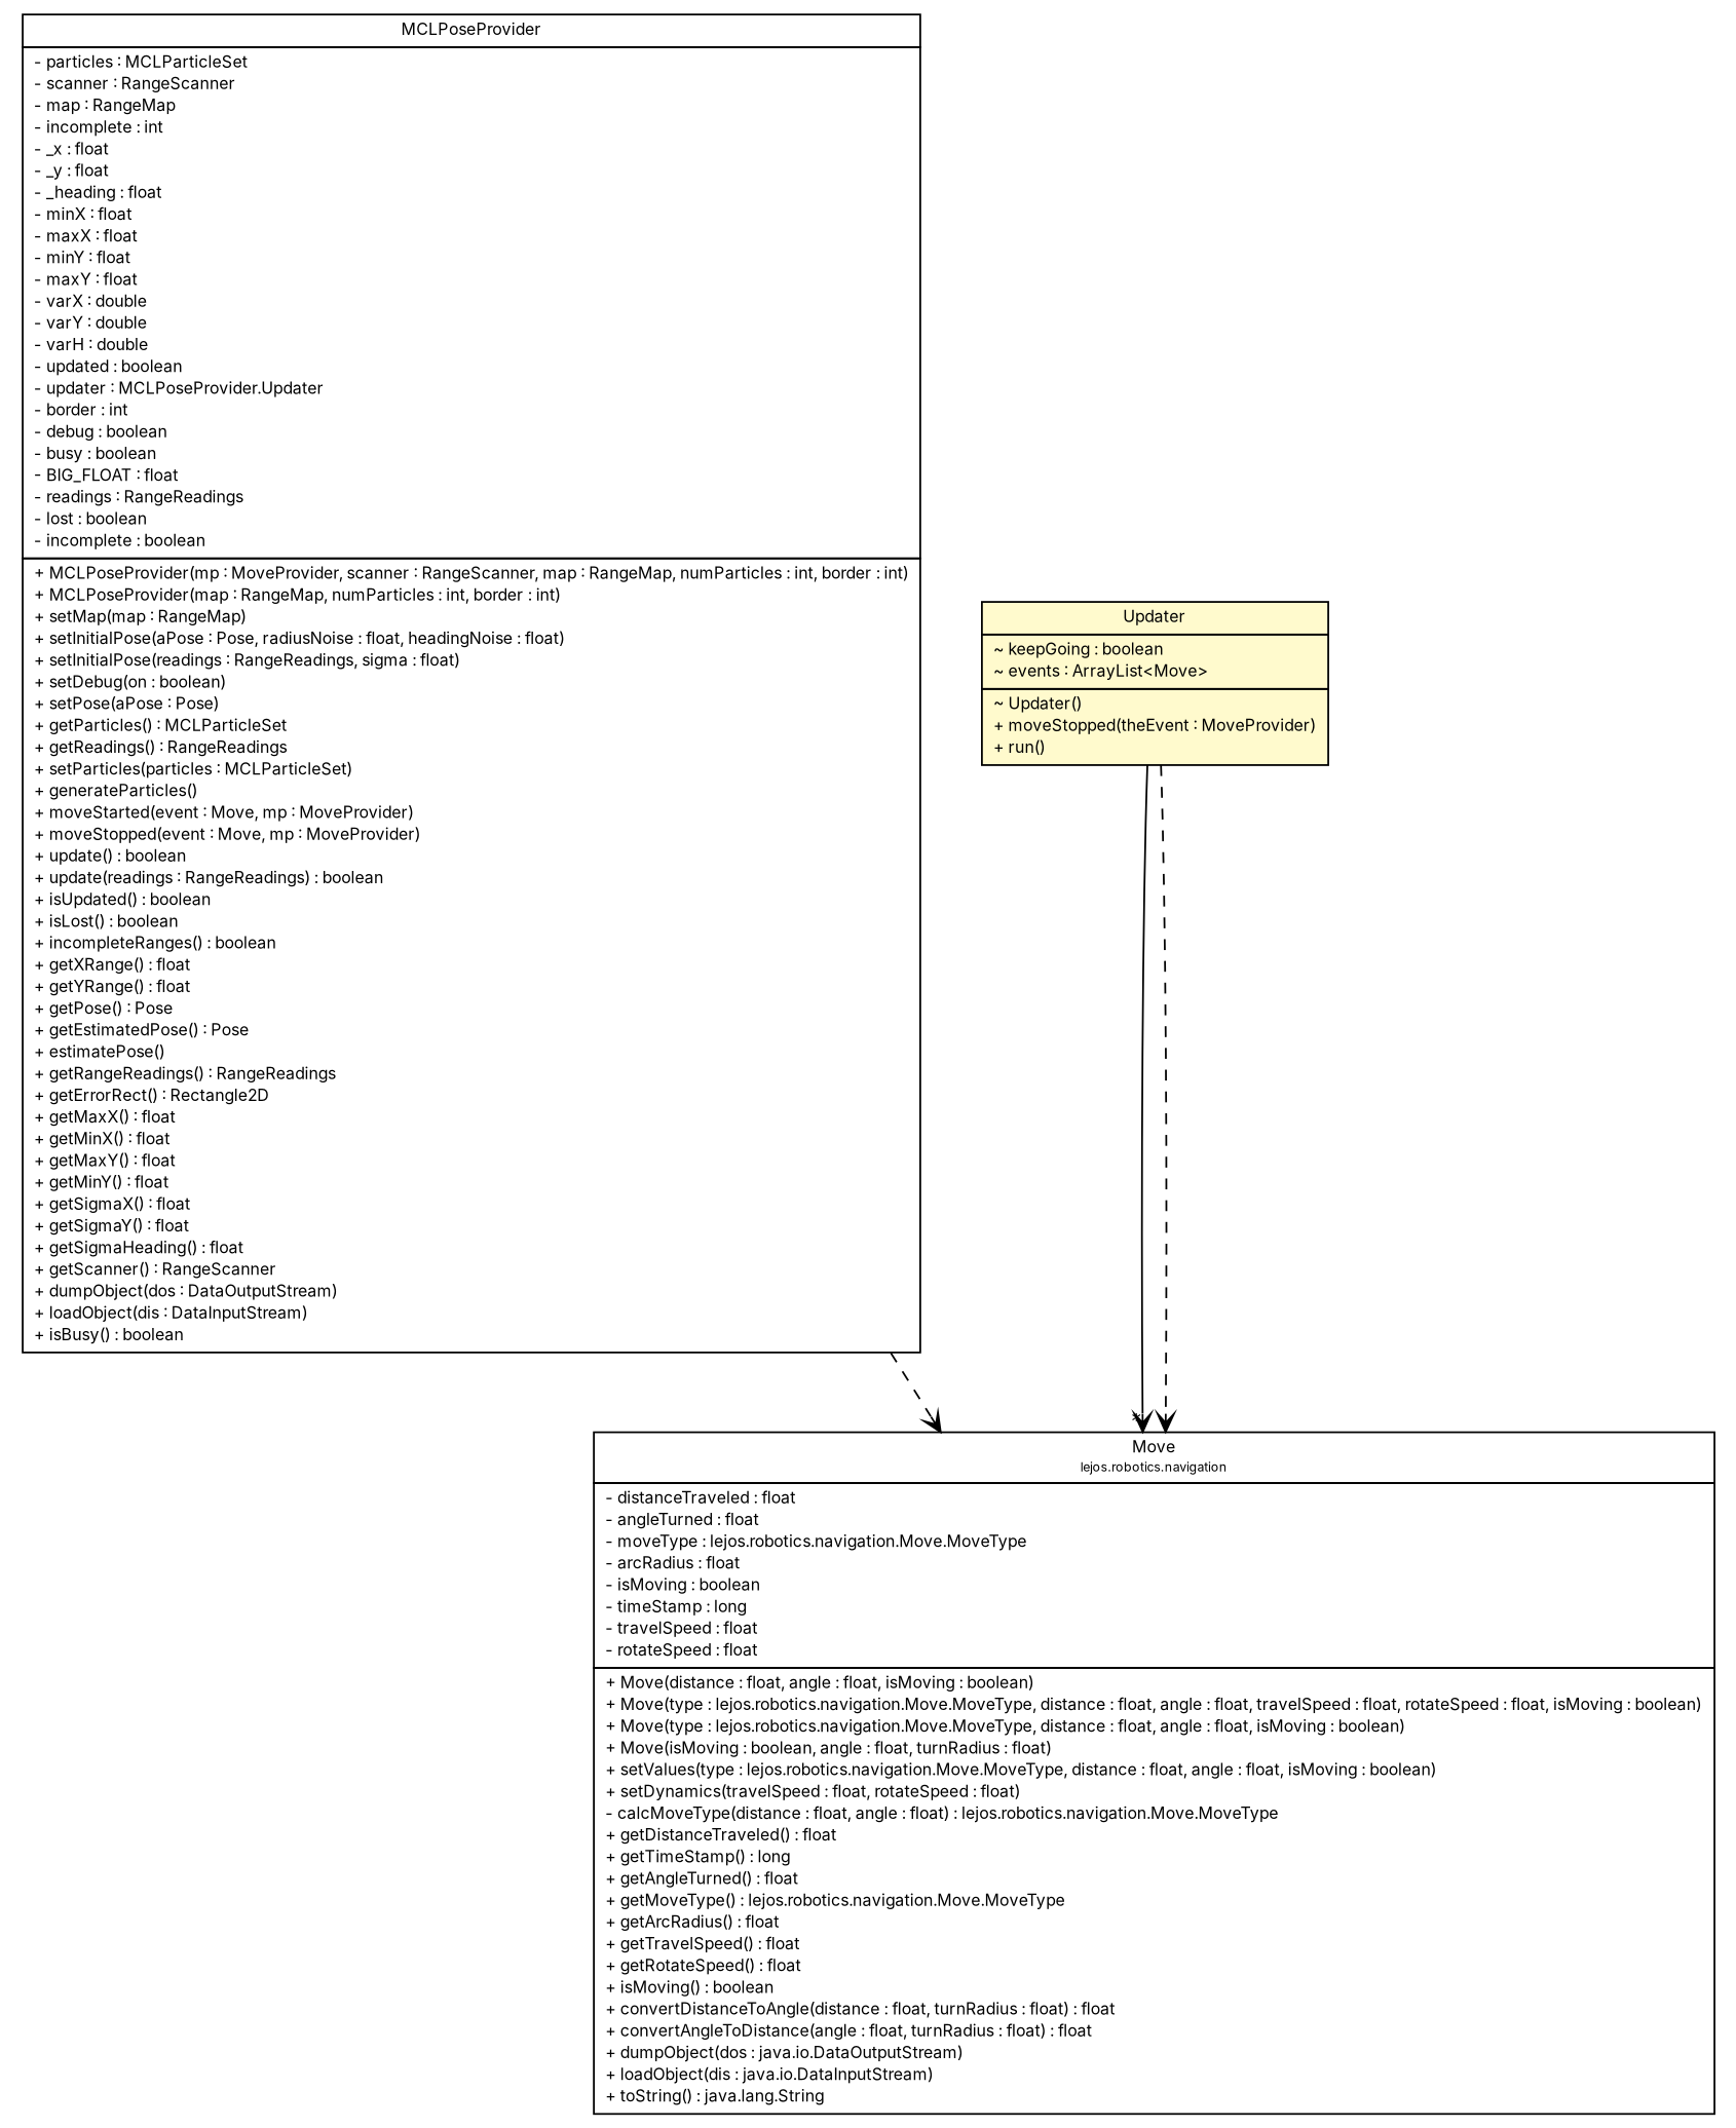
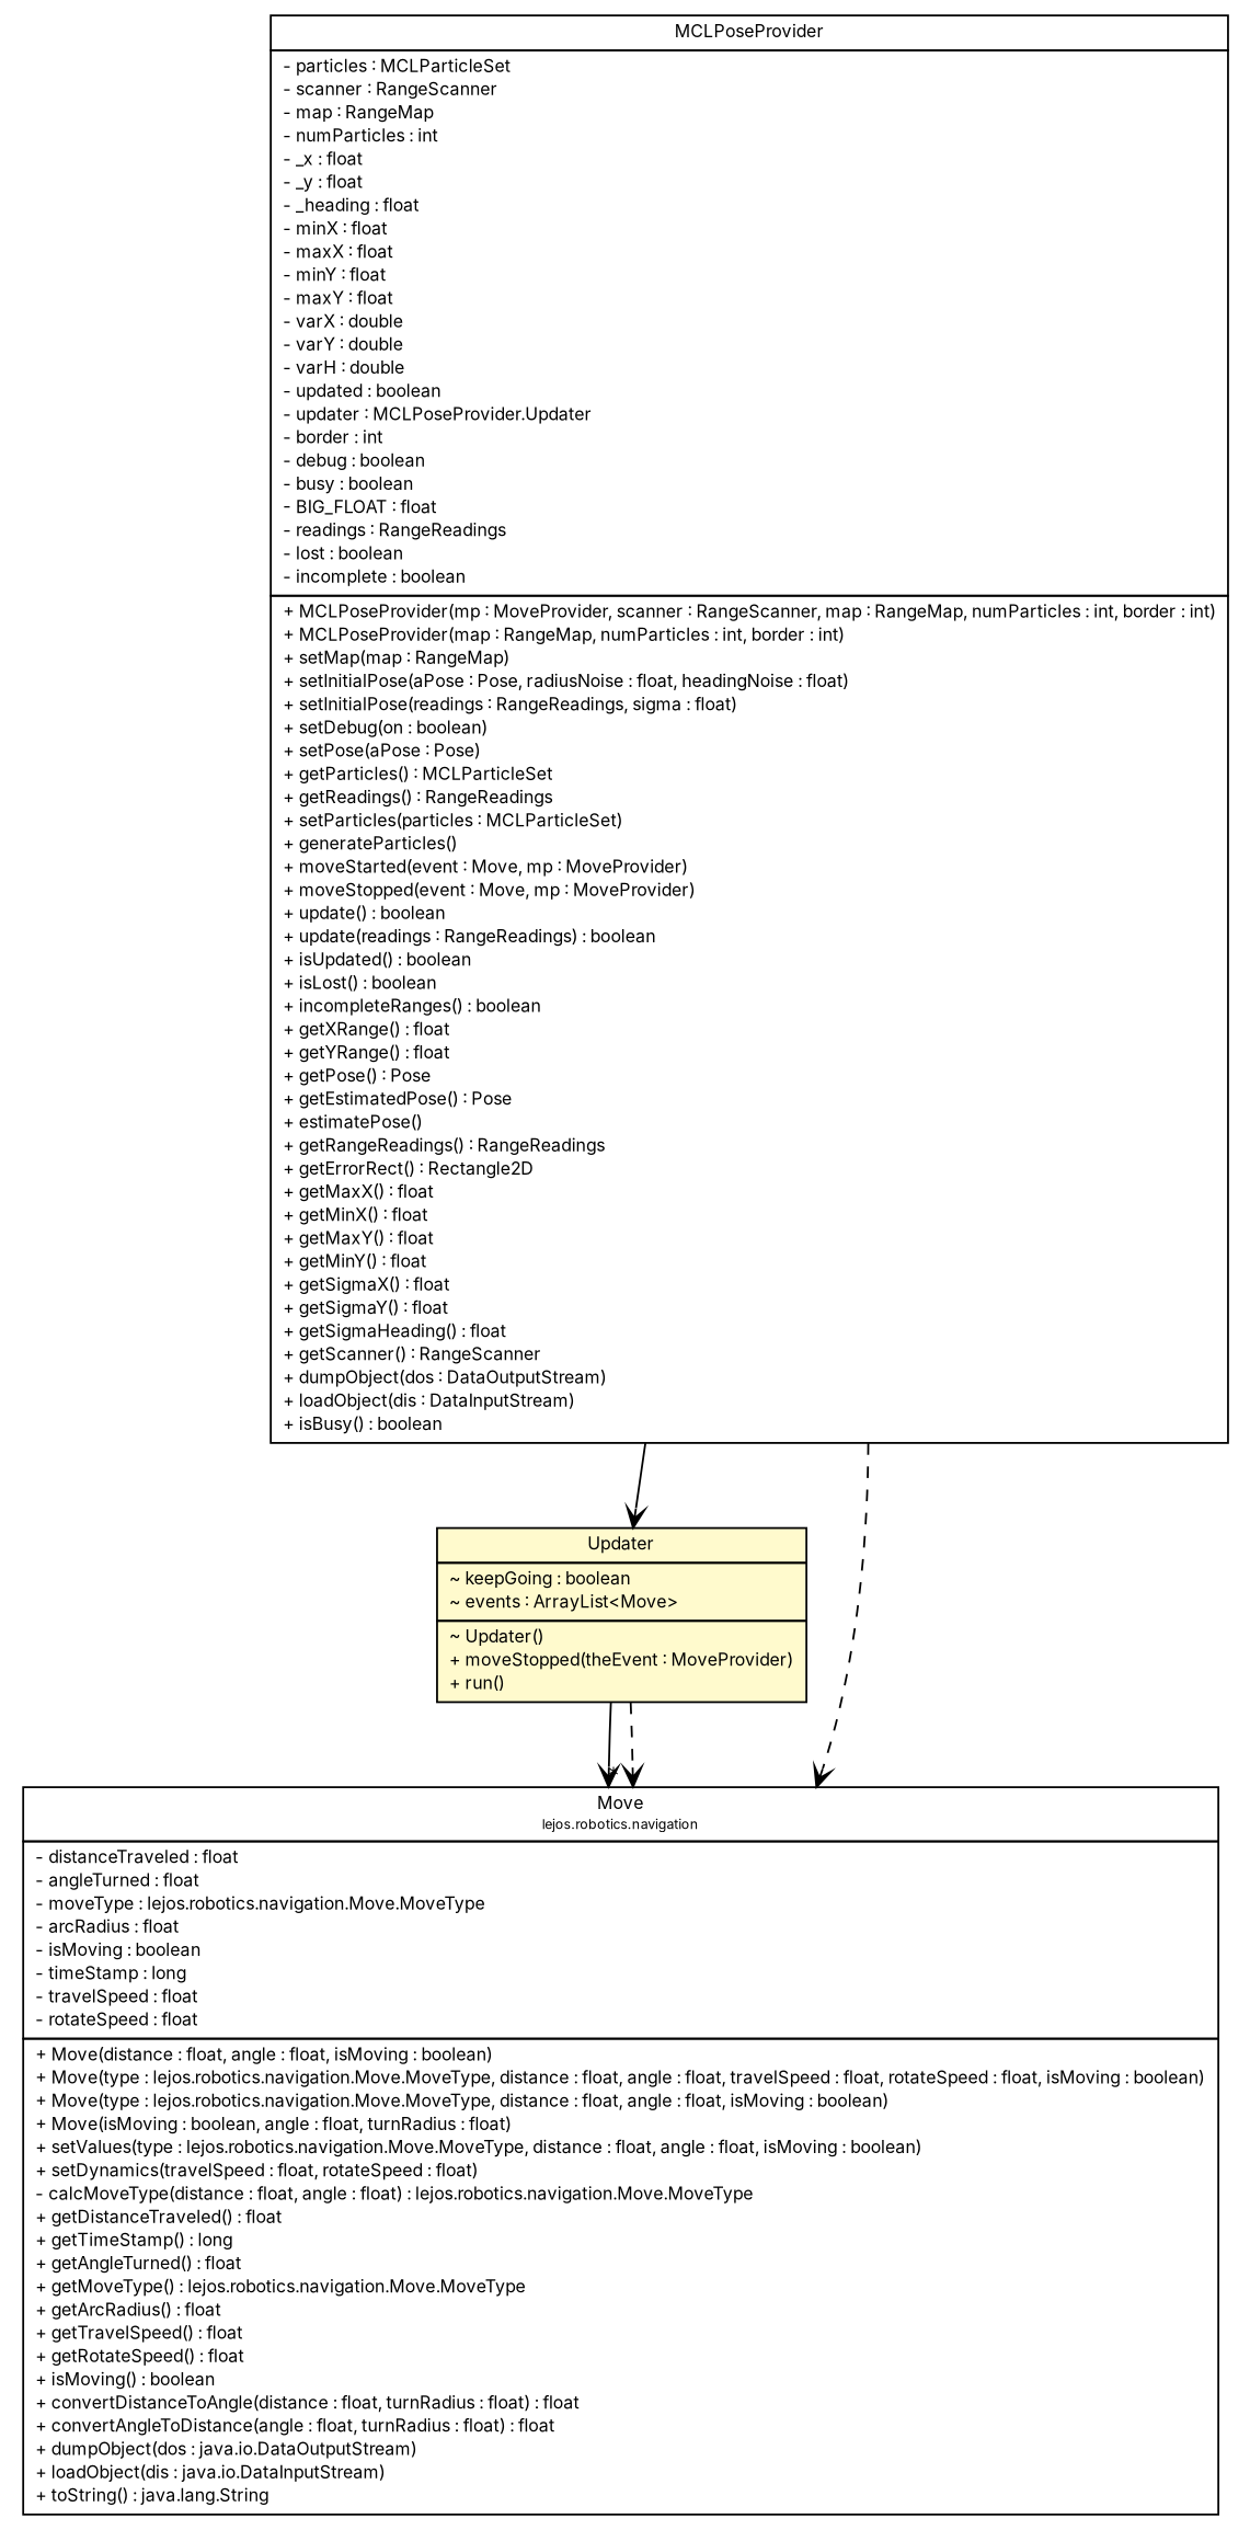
  digraph {
    fontname=Inter
    nodesep=0.25
    ranksep=0.5
    node [fontcolor=black fontname=Inter fontsize=9.0 shape=plaintext]
    edge [arrowhead=open color=black fontcolor=black fontname=Inter fontsize=10.0 headport=p labelfontname=Helvetica labelfontsize=10 tailport=p]
-   n1 [label=<<table title="lejos.robotics.localization.MCLPoseProvider" border="0" cellborder="1" cellspacing="0" cellpadding="2" port="p" href="./MCLPoseProvider.html"> 		<tr><td><table border="0" cellspacing="0" cellpadding="1"> <tr><td align="center" balign="center"> MCLPoseProvider </td></tr> 		</table></td></tr> 		<tr><td><table border="0" cellspacing="0" cellpadding="1"> <tr><td align="left" balign="left"> - particles : MCLParticleSet </td></tr> <tr><td align="left" balign="left"> - scanner : RangeScanner </td></tr> <tr><td align="left" balign="left"> - map : RangeMap </td></tr> <tr><td align="left" balign="left"> - incomplete : int </td></tr> <tr><td align="left" balign="left"> - _x : float </td></tr> <tr><td align="left" balign="left"> - _y : float </td></tr> <tr><td align="left" balign="left"> - _heading : float </td></tr> <tr><td align="left" balign="left"> - minX : float </td></tr> <tr><td align="left" balign="left"> - maxX : float </td></tr> <tr><td align="left" balign="left"> - minY : float </td></tr> <tr><td align="left" balign="left"> - maxY : float </td></tr> <tr><td align="left" balign="left"> - varX : double </td></tr> <tr><td align="left" balign="left"> - varY : double </td></tr> <tr><td align="left" balign="left"> - varH : double </td></tr> <tr><td align="left" balign="left"> - updated : boolean </td></tr> <tr><td align="left" balign="left"> - updater : MCLPoseProvider.Updater </td></tr> <tr><td align="left" balign="left"> - border : int </td></tr> <tr><td align="left" balign="left"> - debug : boolean </td></tr> <tr><td align="left" balign="left"> - busy : boolean </td></tr> <tr><td align="left" balign="left"> - BIG_FLOAT : float </td></tr> <tr><td align="left" balign="left"> - readings : RangeReadings </td></tr> <tr><td align="left" balign="left"> - lost : boolean </td></tr> <tr><td align="left" balign="left"> - incomplete : boolean </td></tr> 		</table></td></tr> 		<tr><td><table border="0" cellspacing="0" cellpadding="1"> <tr><td align="left" balign="left"> + MCLPoseProvider(mp : MoveProvider, scanner : RangeScanner, map : RangeMap, numParticles : int, border : int) </td></tr> <tr><td align="left" balign="left"> + MCLPoseProvider(map : RangeMap, numParticles : int, border : int) </td></tr> <tr><td align="left" balign="left"> + setMap(map : RangeMap) </td></tr> <tr><td align="left" balign="left"> + setInitialPose(aPose : Pose, radiusNoise : float, headingNoise : float) </td></tr> <tr><td align="left" balign="left"> + setInitialPose(readings : RangeReadings, sigma : float) </td></tr> <tr><td align="left" balign="left"> + setDebug(on : boolean) </td></tr> <tr><td align="left" balign="left"> + setPose(aPose : Pose) </td></tr> <tr><td align="left" balign="left"> + getParticles() : MCLParticleSet </td></tr> <tr><td align="left" balign="left"> + getReadings() : RangeReadings </td></tr> <tr><td align="left" balign="left"> + setParticles(particles : MCLParticleSet) </td></tr> <tr><td align="left" balign="left"> + generateParticles() </td></tr> <tr><td align="left" balign="left"> + moveStarted(event : Move, mp : MoveProvider) </td></tr> <tr><td align="left" balign="left"> + moveStopped(event : Move, mp : MoveProvider) </td></tr> <tr><td align="left" balign="left"> + update() : boolean </td></tr> <tr><td align="left" balign="left"> + update(readings : RangeReadings) : boolean </td></tr> <tr><td align="left" balign="left"> + isUpdated() : boolean </td></tr> <tr><td align="left" balign="left"> + isLost() : boolean </td></tr> <tr><td align="left" balign="left"> + incompleteRanges() : boolean </td></tr> <tr><td align="left" balign="left"> + getXRange() : float </td></tr> <tr><td align="left" balign="left"> + getYRange() : float </td></tr> <tr><td align="left" balign="left"> + getPose() : Pose </td></tr> <tr><td align="left" balign="left"> + getEstimatedPose() : Pose </td></tr> <tr><td align="left" balign="left"> + estimatePose() </td></tr> <tr><td align="left" balign="left"> + getRangeReadings() : RangeReadings </td></tr> <tr><td align="left" balign="left"> + getErrorRect() : Rectangle2D </td></tr> <tr><td align="left" balign="left"> + getMaxX() : float </td></tr> <tr><td align="left" balign="left"> + getMinX() : float </td></tr> <tr><td align="left" balign="left"> + getMaxY() : float </td></tr> <tr><td align="left" balign="left"> + getMinY() : float </td></tr> <tr><td align="left" balign="left"> + getSigmaX() : float </td></tr> <tr><td align="left" balign="left"> + getSigmaY() : float </td></tr> <tr><td align="left" balign="left"> + getSigmaHeading() : float </td></tr> <tr><td align="left" balign="left"> + getScanner() : RangeScanner </td></tr> <tr><td align="left" balign="left"> + dumpObject(dos : DataOutputStream) </td></tr> <tr><td align="left" balign="left"> + loadObject(dis : DataInputStream) </td></tr> <tr><td align="left" balign="left"> + isBusy() : boolean </td></tr> 		</table></td></tr> 		</table>>]
+   n1 [label=<<table title="lejos.robotics.localization.MCLPoseProvider" border="0" cellborder="1" cellspacing="0" cellpadding="2" port="p" href="./MCLPoseProvider.html"> 		<tr><td><table border="0" cellspacing="0" cellpadding="1"> <tr><td align="center" balign="center"> MCLPoseProvider </td></tr> 		</table></td></tr> 		<tr><td><table border="0" cellspacing="0" cellpadding="1"> <tr><td align="left" balign="left"> - particles : MCLParticleSet </td></tr> <tr><td align="left" balign="left"> - scanner : RangeScanner </td></tr> <tr><td align="left" balign="left"> - map : RangeMap </td></tr> <tr><td align="left" balign="left"> - numParticles : int </td></tr> <tr><td align="left" balign="left"> - _x : float </td></tr> <tr><td align="left" balign="left"> - _y : float </td></tr> <tr><td align="left" balign="left"> - _heading : float </td></tr> <tr><td align="left" balign="left"> - minX : float </td></tr> <tr><td align="left" balign="left"> - maxX : float </td></tr> <tr><td align="left" balign="left"> - minY : float </td></tr> <tr><td align="left" balign="left"> - maxY : float </td></tr> <tr><td align="left" balign="left"> - varX : double </td></tr> <tr><td align="left" balign="left"> - varY : double </td></tr> <tr><td align="left" balign="left"> - varH : double </td></tr> <tr><td align="left" balign="left"> - updated : boolean </td></tr> <tr><td align="left" balign="left"> - updater : MCLPoseProvider.Updater </td></tr> <tr><td align="left" balign="left"> - border : int </td></tr> <tr><td align="left" balign="left"> - debug : boolean </td></tr> <tr><td align="left" balign="left"> - busy : boolean </td></tr> <tr><td align="left" balign="left"> - BIG_FLOAT : float </td></tr> <tr><td align="left" balign="left"> - readings : RangeReadings </td></tr> <tr><td align="left" balign="left"> - lost : boolean </td></tr> <tr><td align="left" balign="left"> - incomplete : boolean </td></tr> 		</table></td></tr> 		<tr><td><table border="0" cellspacing="0" cellpadding="1"> <tr><td align="left" balign="left"> + MCLPoseProvider(mp : MoveProvider, scanner : RangeScanner, map : RangeMap, numParticles : int, border : int) </td></tr> <tr><td align="left" balign="left"> + MCLPoseProvider(map : RangeMap, numParticles : int, border : int) </td></tr> <tr><td align="left" balign="left"> + setMap(map : RangeMap) </td></tr> <tr><td align="left" balign="left"> + setInitialPose(aPose : Pose, radiusNoise : float, headingNoise : float) </td></tr> <tr><td align="left" balign="left"> + setInitialPose(readings : RangeReadings, sigma : float) </td></tr> <tr><td align="left" balign="left"> + setDebug(on : boolean) </td></tr> <tr><td align="left" balign="left"> + setPose(aPose : Pose) </td></tr> <tr><td align="left" balign="left"> + getParticles() : MCLParticleSet </td></tr> <tr><td align="left" balign="left"> + getReadings() : RangeReadings </td></tr> <tr><td align="left" balign="left"> + setParticles(particles : MCLParticleSet) </td></tr> <tr><td align="left" balign="left"> + generateParticles() </td></tr> <tr><td align="left" balign="left"> + moveStarted(event : Move, mp : MoveProvider) </td></tr> <tr><td align="left" balign="left"> + moveStopped(event : Move, mp : MoveProvider) </td></tr> <tr><td align="left" balign="left"> + update() : boolean </td></tr> <tr><td align="left" balign="left"> + update(readings : RangeReadings) : boolean </td></tr> <tr><td align="left" balign="left"> + isUpdated() : boolean </td></tr> <tr><td align="left" balign="left"> + isLost() : boolean </td></tr> <tr><td align="left" balign="left"> + incompleteRanges() : boolean </td></tr> <tr><td align="left" balign="left"> + getXRange() : float </td></tr> <tr><td align="left" balign="left"> + getYRange() : float </td></tr> <tr><td align="left" balign="left"> + getPose() : Pose </td></tr> <tr><td align="left" balign="left"> + getEstimatedPose() : Pose </td></tr> <tr><td align="left" balign="left"> + estimatePose() </td></tr> <tr><td align="left" balign="left"> + getRangeReadings() : RangeReadings </td></tr> <tr><td align="left" balign="left"> + getErrorRect() : Rectangle2D </td></tr> <tr><td align="left" balign="left"> + getMaxX() : float </td></tr> <tr><td align="left" balign="left"> + getMinX() : float </td></tr> <tr><td align="left" balign="left"> + getMaxY() : float </td></tr> <tr><td align="left" balign="left"> + getMinY() : float </td></tr> <tr><td align="left" balign="left"> + getSigmaX() : float </td></tr> <tr><td align="left" balign="left"> + getSigmaY() : float </td></tr> <tr><td align="left" balign="left"> + getSigmaHeading() : float </td></tr> <tr><td align="left" balign="left"> + getScanner() : RangeScanner </td></tr> <tr><td align="left" balign="left"> + dumpObject(dos : DataOutputStream) </td></tr> <tr><td align="left" balign="left"> + loadObject(dis : DataInputStream) </td></tr> <tr><td align="left" balign="left"> + isBusy() : boolean </td></tr> 		</table></td></tr> 		</table>>]
    n2 [label=<<table title="lejos.robotics.localization.MCLPoseProvider.Updater" border="0" cellborder="1" cellspacing="0" cellpadding="2" port="p" bgcolor="lemonChiffon" href="./MCLPoseProvider.Updater.html"> 		<tr><td><table border="0" cellspacing="0" cellpadding="1"> <tr><td align="center" balign="center"> Updater </td></tr> 		</table></td></tr> 		<tr><td><table border="0" cellspacing="0" cellpadding="1"> <tr><td align="left" balign="left"> ~ keepGoing : boolean </td></tr> <tr><td align="left" balign="left"> ~ events : ArrayList&lt;Move&gt; </td></tr> 		</table></td></tr> 		<tr><td><table border="0" cellspacing="0" cellpadding="1"> <tr><td align="left" balign="left"> ~ Updater() </td></tr> <tr><td align="left" balign="left"> + moveStopped(theEvent : MoveProvider) </td></tr> <tr><td align="left" balign="left"> + run() </td></tr> 		</table></td></tr> 		</table>>]
    n3 [label=<<table title="lejos.robotics.navigation.Move" border="0" cellborder="1" cellspacing="0" cellpadding="2" port="p" href="../navigation/Move.html"> 		<tr><td><table border="0" cellspacing="0" cellpadding="1"> <tr><td align="center" balign="center"> Move </td></tr> <tr><td align="center" balign="center"><font point-size="7.0"> lejos.robotics.navigation </font></td></tr> 		</table></td></tr> 		<tr><td><table border="0" cellspacing="0" cellpadding="1"> <tr><td align="left" balign="left"> - distanceTraveled : float </td></tr> <tr><td align="left" balign="left"> - angleTurned : float </td></tr> <tr><td align="left" balign="left"> - moveType : lejos.robotics.navigation.Move.MoveType </td></tr> <tr><td align="left" balign="left"> - arcRadius : float </td></tr> <tr><td align="left" balign="left"> - isMoving : boolean </td></tr> <tr><td align="left" balign="left"> - timeStamp : long </td></tr> <tr><td align="left" balign="left"> - travelSpeed : float </td></tr> <tr><td align="left" balign="left"> - rotateSpeed : float </td></tr> 		</table></td></tr> 		<tr><td><table border="0" cellspacing="0" cellpadding="1"> <tr><td align="left" balign="left"> + Move(distance : float, angle : float, isMoving : boolean) </td></tr> <tr><td align="left" balign="left"> + Move(type : lejos.robotics.navigation.Move.MoveType, distance : float, angle : float, travelSpeed : float, rotateSpeed : float, isMoving : boolean) </td></tr> <tr><td align="left" balign="left"> + Move(type : lejos.robotics.navigation.Move.MoveType, distance : float, angle : float, isMoving : boolean) </td></tr> <tr><td align="left" balign="left"> + Move(isMoving : boolean, angle : float, turnRadius : float) </td></tr> <tr><td align="left" balign="left"> + setValues(type : lejos.robotics.navigation.Move.MoveType, distance : float, angle : float, isMoving : boolean) </td></tr> <tr><td align="left" balign="left"> + setDynamics(travelSpeed : float, rotateSpeed : float) </td></tr> <tr><td align="left" balign="left"> - calcMoveType(distance : float, angle : float) : lejos.robotics.navigation.Move.MoveType </td></tr> <tr><td align="left" balign="left"> + getDistanceTraveled() : float </td></tr> <tr><td align="left" balign="left"> + getTimeStamp() : long </td></tr> <tr><td align="left" balign="left"> + getAngleTurned() : float </td></tr> <tr><td align="left" balign="left"> + getMoveType() : lejos.robotics.navigation.Move.MoveType </td></tr> <tr><td align="left" balign="left"> + getArcRadius() : float </td></tr> <tr><td align="left" balign="left"> + getTravelSpeed() : float </td></tr> <tr><td align="left" balign="left"> + getRotateSpeed() : float </td></tr> <tr><td align="left" balign="left"> + isMoving() : boolean </td></tr> <tr><td align="left" balign="left"> + convertDistanceToAngle(distance : float, turnRadius : float) : float </td></tr> <tr><td align="left" balign="left"> + convertAngleToDistance(angle : float, turnRadius : float) : float </td></tr> <tr><td align="left" balign="left"> + dumpObject(dos : java.io.DataOutputStream) </td></tr> <tr><td align="left" balign="left"> + loadObject(dis : java.io.DataInputStream) </td></tr> <tr><td align="left" balign="left"> + toString() : java.lang.String </td></tr> 		</table></td></tr> 		</table>>]
+   n1 -> n2
    n1 -> n3 [style=dashed]
    n2 -> n3 [headlabel="*"]
    n2 -> n3 [style=dashed]
  }
